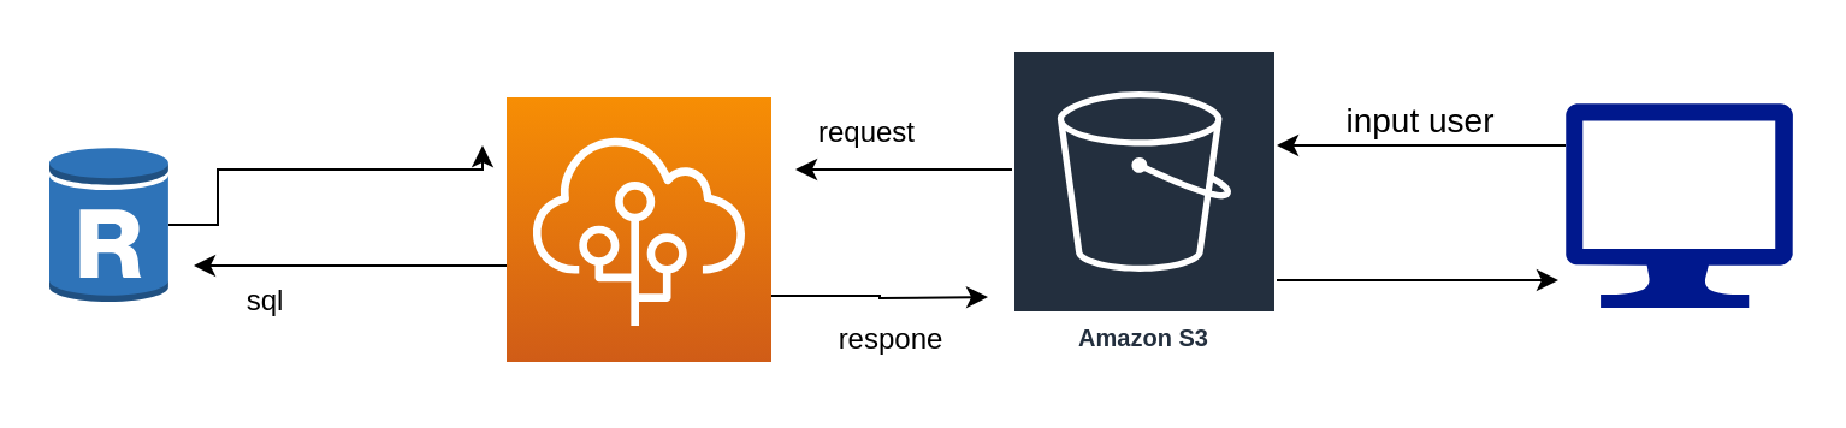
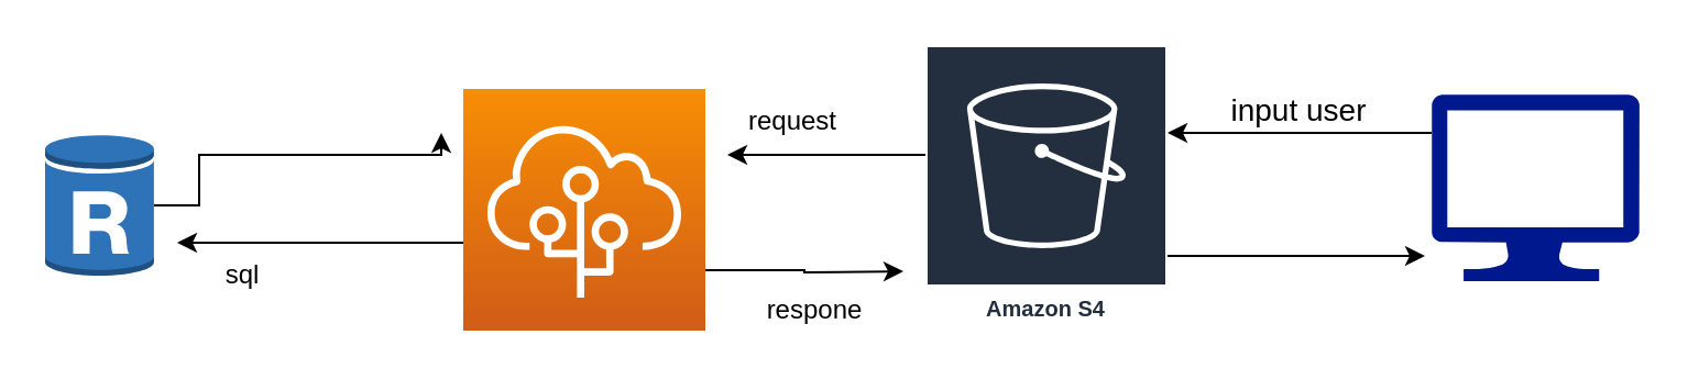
  <mxCell id="0" />
  <mxCell id="1" parent="0" />
  <mxCell id="2" style="edgeStyle=orthogonalEdgeStyle;rounded=0;orthogonalLoop=1;jettySize=auto;html=1;" edge="1" parent="1" source="4"><mxGeometry relative="1" as="geometry"><mxPoint x="80" y="110" as="targetPoint" /><Array as="points"><mxPoint x="160" y="110" /><mxPoint x="160" y="110" /></Array></mxGeometry></mxCell>
  <mxCell id="3" style="edgeStyle=orthogonalEdgeStyle;rounded=0;orthogonalLoop=1;jettySize=auto;html=1;exitX=1;exitY=0.75;exitDx=0;exitDy=0;exitPerimeter=0;" edge="1" parent="1" source="4"><mxGeometry relative="1" as="geometry"><mxPoint x="410" y="123" as="targetPoint" /></mxGeometry></mxCell>
  <mxCell id="4" value="" style="sketch=0;points=[[0,0,0],[0.25,0,0],[0.5,0,0],[0.75,0,0],[1,0,0],[0,1,0],[0.25,1,0],[0.5,1,0],[0.75,1,0],[1,1,0],[0,0.25,0],[0,0.5,0],[0,0.75,0],[1,0.25,0],[1,0.5,0],[1,0.75,0]];outlineConnect=0;fontColor=#232F3E;gradientColor=#F78E04;gradientDirection=north;fillColor=#D05C17;strokeColor=#ffffff;dashed=0;verticalLabelPosition=bottom;verticalAlign=top;align=center;html=1;fontSize=12;fontStyle=0;aspect=fixed;shape=mxgraph.aws4.resourceIcon;resIcon=mxgraph.aws4.elastic_beanstalk;" vertex="1" parent="1"><mxGeometry x="210" y="40" width="110" height="110" as="geometry" /></mxCell>
  <mxCell id="5" style="edgeStyle=orthogonalEdgeStyle;rounded=0;orthogonalLoop=1;jettySize=auto;html=1;" edge="1" parent="1" source="7"><mxGeometry relative="1" as="geometry"><mxPoint x="330" y="70" as="targetPoint" /><Array as="points"><mxPoint x="400" y="70" /><mxPoint x="400" y="70" /></Array></mxGeometry></mxCell>
  <mxCell id="6" style="edgeStyle=orthogonalEdgeStyle;rounded=0;orthogonalLoop=1;jettySize=auto;html=1;entryX=-0.032;entryY=0.865;entryDx=0;entryDy=0;entryPerimeter=0;" edge="1" parent="1" source="7" target="14"><mxGeometry relative="1" as="geometry"><Array as="points"><mxPoint x="570" y="116" /><mxPoint x="570" y="116" /></Array></mxGeometry></mxCell>
- <mxCell id="7" value="Amazon S3" style="sketch=0;outlineConnect=0;fontColor=#232F3E;gradientColor=none;strokeColor=#ffffff;fillColor=#232F3E;dashed=0;verticalLabelPosition=middle;verticalAlign=bottom;align=center;html=1;whiteSpace=wrap;fontSize=10;fontStyle=1;spacing=3;shape=mxgraph.aws4.productIcon;prIcon=mxgraph.aws4.s3;" vertex="1" parent="1"><mxGeometry x="420" y="20" width="110" height="130" as="geometry" /></mxCell>
+ <mxCell id="7" value="Amazon S4" style="sketch=0;outlineConnect=0;fontColor=#232F3E;gradientColor=none;strokeColor=#ffffff;fillColor=#232F3E;dashed=0;verticalLabelPosition=middle;verticalAlign=bottom;align=center;html=1;whiteSpace=wrap;fontSize=10;fontStyle=1;spacing=3;shape=mxgraph.aws4.productIcon;prIcon=mxgraph.aws4.s3;" vertex="1" parent="1"><mxGeometry x="420" y="20" width="110" height="130" as="geometry" /></mxCell>
  <mxCell id="8" value="" style="edgeStyle=orthogonalEdgeStyle;rounded=0;orthogonalLoop=1;jettySize=auto;html=1;" edge="1" parent="1" source="9"><mxGeometry relative="1" as="geometry"><mxPoint x="200" y="60" as="targetPoint" /><Array as="points"><mxPoint x="90" y="93" /><mxPoint x="90" y="70" /><mxPoint x="200" y="70" /></Array></mxGeometry></mxCell>
  <mxCell id="9" value="" style="outlineConnect=0;dashed=0;verticalLabelPosition=bottom;verticalAlign=top;align=center;html=1;shape=mxgraph.aws3.rds_db_instance_read_replica;fillColor=#2E73B8;gradientColor=none;" vertex="1" parent="1"><mxGeometry x="20" y="60" width="49.5" height="66" as="geometry" /></mxCell>
  <mxCell id="10" value="sql" style="text;html=1;strokeColor=none;fillColor=none;align=center;verticalAlign=middle;whiteSpace=wrap;rounded=0;" vertex="1" parent="1"><mxGeometry x="80" y="110" width="60" height="30" as="geometry" /></mxCell>
  <mxCell id="11" value="request" style="text;html=1;strokeColor=none;fillColor=none;align=center;verticalAlign=middle;whiteSpace=wrap;rounded=0;" vertex="1" parent="1"><mxGeometry x="330" y="40" width="60" height="30" as="geometry" /></mxCell>
  <mxCell id="12" value="respone" style="text;html=1;strokeColor=none;fillColor=none;align=center;verticalAlign=middle;whiteSpace=wrap;rounded=0;" vertex="1" parent="1"><mxGeometry x="340" y="126" width="60" height="30" as="geometry" /></mxCell>
  <mxCell id="13" style="edgeStyle=orthogonalEdgeStyle;rounded=0;orthogonalLoop=1;jettySize=auto;html=1;" edge="1" parent="1" source="14" target="7"><mxGeometry relative="1" as="geometry"><mxPoint x="540" y="50" as="targetPoint" /><Array as="points"><mxPoint x="590" y="60" /><mxPoint x="590" y="60" /></Array></mxGeometry></mxCell>
  <mxCell id="14" value="" style="sketch=0;aspect=fixed;pointerEvents=1;shadow=0;dashed=0;html=1;strokeColor=none;labelPosition=center;verticalLabelPosition=bottom;verticalAlign=top;align=center;fillColor=#00188D;shape=mxgraph.azure.computer" vertex="1" parent="1"><mxGeometry x="650" y="42.5" width="94.44" height="85" as="geometry" /></mxCell>
  <mxCell id="15" value="input user" style="text;html=1;strokeColor=none;fillColor=none;align=center;verticalAlign=middle;whiteSpace=wrap;rounded=0;fontSize=14;" vertex="1" parent="1"><mxGeometry x="550" y="35" width="80" height="30" as="geometry" /></mxCell>
